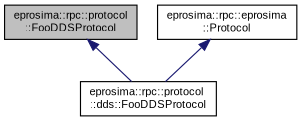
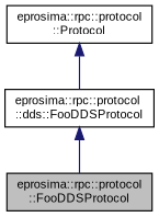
  digraph {
    fontname="Liberation Sans"
    node [color=black fillcolor=white fontname="Liberation Sans" fontsize=10 shape=record style=filled]
    edge [color=midnightblue dir=back fontname="Liberation Sans" fontsize=10 labelfontname=Helvetica labelfontsize=10 style=solid]
    n1 [fillcolor=grey75 fontcolor=black height=0.2 label="eprosima::rpc::protocol\l::FooDDSProtocol" width=0.4]
    n2 [height=0.2 label="eprosima::rpc::protocol\l::dds::FooDDSProtocol" width=0.4]
-   n3 [height=0.2 label="eprosima::rpc::eprosima\l::Protocol" width=0.4]
-   n1 -> n2
+   n3 [height=0.2 label="eprosima::rpc::protocol\l::Protocol" width=0.4]
+   n2 -> n1
    n3 -> n2
  }
